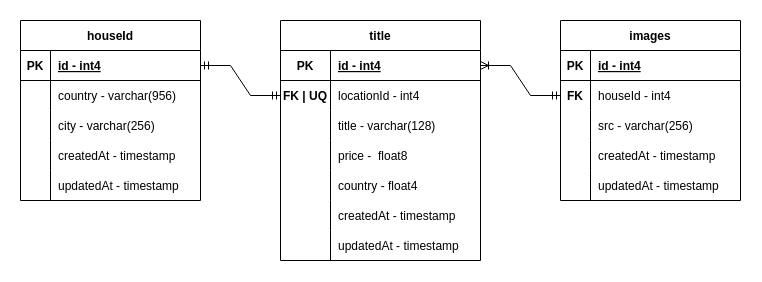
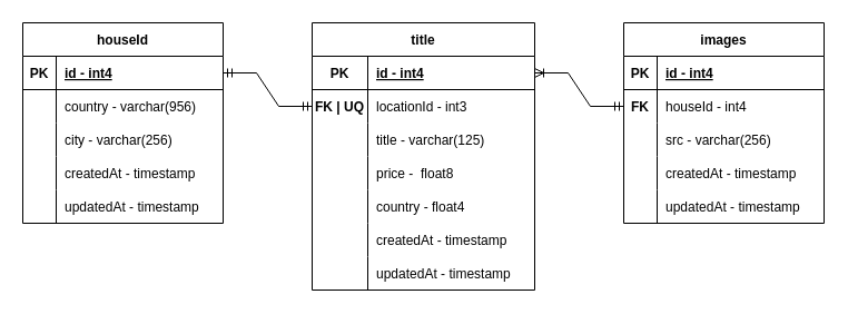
  <mxCell id="0" />
  <mxCell id="1" parent="0" />
  <mxCell id="2" value="houseId" style="shape=table;startSize=30;container=1;collapsible=1;childLayout=tableLayout;fixedRows=1;rowLines=0;fontStyle=1;align=center;resizeLast=1;" vertex="1" parent="1"><mxGeometry x="20" y="20" width="180" height="180" as="geometry"><mxRectangle x="270" y="190" width="230" height="140" as="alternateBounds" /></mxGeometry></mxCell>
  <mxCell id="3" value="" style="shape=tableRow;horizontal=0;startSize=0;swimlaneHead=0;swimlaneBody=0;fillColor=none;collapsible=0;dropTarget=0;points=[[0,0.5],[1,0.5]];portConstraint=eastwest;top=0;left=0;right=0;bottom=1;" vertex="1" parent="2"><mxGeometry y="30" width="180" height="30" as="geometry" /></mxCell>
  <mxCell id="4" value="PK" style="shape=partialRectangle;connectable=0;fillColor=none;top=0;left=0;bottom=0;right=0;fontStyle=1;overflow=hidden;" vertex="1" parent="3"><mxGeometry width="30" height="30" as="geometry"><mxRectangle width="30" height="30" as="alternateBounds" /></mxGeometry></mxCell>
  <mxCell id="5" value="id - int4" style="shape=partialRectangle;connectable=0;fillColor=none;top=0;left=0;bottom=0;right=0;align=left;spacingLeft=6;fontStyle=5;overflow=hidden;" vertex="1" parent="3"><mxGeometry x="30" width="150" height="30" as="geometry"><mxRectangle width="150" height="30" as="alternateBounds" /></mxGeometry></mxCell>
  <mxCell id="6" value="" style="shape=tableRow;horizontal=0;startSize=0;swimlaneHead=0;swimlaneBody=0;fillColor=none;collapsible=0;dropTarget=0;points=[[0,0.5],[1,0.5]];portConstraint=eastwest;top=0;left=0;right=0;bottom=0;" vertex="1" parent="2"><mxGeometry y="60" width="180" height="30" as="geometry" /></mxCell>
  <mxCell id="7" value="" style="shape=partialRectangle;connectable=0;fillColor=none;top=0;left=0;bottom=0;right=0;editable=1;overflow=hidden;" vertex="1" parent="6"><mxGeometry width="30" height="30" as="geometry"><mxRectangle width="30" height="30" as="alternateBounds" /></mxGeometry></mxCell>
  <mxCell id="8" value="country - varchar(956)" style="shape=partialRectangle;connectable=0;fillColor=none;top=0;left=0;bottom=0;right=0;align=left;spacingLeft=6;overflow=hidden;" vertex="1" parent="6"><mxGeometry x="30" width="150" height="30" as="geometry"><mxRectangle width="150" height="30" as="alternateBounds" /></mxGeometry></mxCell>
  <mxCell id="9" value="" style="shape=tableRow;horizontal=0;startSize=0;swimlaneHead=0;swimlaneBody=0;fillColor=none;collapsible=0;dropTarget=0;points=[[0,0.5],[1,0.5]];portConstraint=eastwest;top=0;left=0;right=0;bottom=0;" vertex="1" parent="2"><mxGeometry y="90" width="180" height="30" as="geometry" /></mxCell>
  <mxCell id="10" value="" style="shape=partialRectangle;connectable=0;fillColor=none;top=0;left=0;bottom=0;right=0;editable=1;overflow=hidden;" vertex="1" parent="9"><mxGeometry width="30" height="30" as="geometry"><mxRectangle width="30" height="30" as="alternateBounds" /></mxGeometry></mxCell>
  <mxCell id="11" value="city - varchar(256)" style="shape=partialRectangle;connectable=0;fillColor=none;top=0;left=0;bottom=0;right=0;align=left;spacingLeft=6;overflow=hidden;" vertex="1" parent="9"><mxGeometry x="30" width="150" height="30" as="geometry"><mxRectangle width="150" height="30" as="alternateBounds" /></mxGeometry></mxCell>
  <mxCell id="12" value="" style="shape=tableRow;horizontal=0;startSize=0;swimlaneHead=0;swimlaneBody=0;fillColor=none;collapsible=0;dropTarget=0;points=[[0,0.5],[1,0.5]];portConstraint=eastwest;top=0;left=0;right=0;bottom=0;" vertex="1" parent="2"><mxGeometry y="120" width="180" height="30" as="geometry" /></mxCell>
  <mxCell id="13" value="" style="shape=partialRectangle;connectable=0;fillColor=none;top=0;left=0;bottom=0;right=0;editable=1;overflow=hidden;" vertex="1" parent="12"><mxGeometry width="30" height="30" as="geometry"><mxRectangle width="30" height="30" as="alternateBounds" /></mxGeometry></mxCell>
  <mxCell id="14" value="createdAt - timestamp" style="shape=partialRectangle;connectable=0;fillColor=none;top=0;left=0;bottom=0;right=0;align=left;spacingLeft=6;overflow=hidden;" vertex="1" parent="12"><mxGeometry x="30" width="150" height="30" as="geometry"><mxRectangle width="150" height="30" as="alternateBounds" /></mxGeometry></mxCell>
  <mxCell id="15" value="" style="shape=tableRow;horizontal=0;startSize=0;swimlaneHead=0;swimlaneBody=0;fillColor=none;collapsible=0;dropTarget=0;points=[[0,0.5],[1,0.5]];portConstraint=eastwest;top=0;left=0;right=0;bottom=0;" vertex="1" parent="2"><mxGeometry y="150" width="180" height="30" as="geometry" /></mxCell>
  <mxCell id="16" value="" style="shape=partialRectangle;connectable=0;fillColor=none;top=0;left=0;bottom=0;right=0;editable=1;overflow=hidden;" vertex="1" parent="15"><mxGeometry width="30" height="30" as="geometry"><mxRectangle width="30" height="30" as="alternateBounds" /></mxGeometry></mxCell>
  <mxCell id="17" value="updatedAt - timestamp" style="shape=partialRectangle;connectable=0;fillColor=none;top=0;left=0;bottom=0;right=0;align=left;spacingLeft=6;overflow=hidden;" vertex="1" parent="15"><mxGeometry x="30" width="150" height="30" as="geometry"><mxRectangle width="150" height="30" as="alternateBounds" /></mxGeometry></mxCell>
  <mxCell id="18" value="images" style="shape=table;startSize=30;container=1;collapsible=1;childLayout=tableLayout;fixedRows=1;rowLines=0;fontStyle=1;align=center;resizeLast=1;" vertex="1" parent="1"><mxGeometry x="560" y="20" width="180" height="180" as="geometry"><mxRectangle x="270" y="190" width="230" height="140" as="alternateBounds" /></mxGeometry></mxCell>
  <mxCell id="19" value="" style="shape=tableRow;horizontal=0;startSize=0;swimlaneHead=0;swimlaneBody=0;fillColor=none;collapsible=0;dropTarget=0;points=[[0,0.5],[1,0.5]];portConstraint=eastwest;top=0;left=0;right=0;bottom=1;" vertex="1" parent="18"><mxGeometry y="30" width="180" height="30" as="geometry" /></mxCell>
  <mxCell id="20" value="PK" style="shape=partialRectangle;connectable=0;fillColor=none;top=0;left=0;bottom=0;right=0;fontStyle=1;overflow=hidden;" vertex="1" parent="19"><mxGeometry width="30" height="30" as="geometry"><mxRectangle width="30" height="30" as="alternateBounds" /></mxGeometry></mxCell>
  <mxCell id="21" value="id - int4" style="shape=partialRectangle;connectable=0;fillColor=none;top=0;left=0;bottom=0;right=0;align=left;spacingLeft=6;fontStyle=5;overflow=hidden;" vertex="1" parent="19"><mxGeometry x="30" width="150" height="30" as="geometry"><mxRectangle width="150" height="30" as="alternateBounds" /></mxGeometry></mxCell>
  <mxCell id="22" value="" style="shape=tableRow;horizontal=0;startSize=0;swimlaneHead=0;swimlaneBody=0;fillColor=none;collapsible=0;dropTarget=0;points=[[0,0.5],[1,0.5]];portConstraint=eastwest;top=0;left=0;right=0;bottom=0;" vertex="1" parent="18"><mxGeometry y="60" width="180" height="30" as="geometry" /></mxCell>
  <mxCell id="23" value="FK" style="shape=partialRectangle;connectable=0;fillColor=none;top=0;left=0;bottom=0;right=0;editable=1;overflow=hidden;fontStyle=1" vertex="1" parent="22"><mxGeometry width="30" height="30" as="geometry"><mxRectangle width="30" height="30" as="alternateBounds" /></mxGeometry></mxCell>
  <mxCell id="24" value="houseId - int4" style="shape=partialRectangle;connectable=0;fillColor=none;top=0;left=0;bottom=0;right=0;align=left;spacingLeft=6;overflow=hidden;" vertex="1" parent="22"><mxGeometry x="30" width="150" height="30" as="geometry"><mxRectangle width="150" height="30" as="alternateBounds" /></mxGeometry></mxCell>
  <mxCell id="25" value="" style="shape=tableRow;horizontal=0;startSize=0;swimlaneHead=0;swimlaneBody=0;fillColor=none;collapsible=0;dropTarget=0;points=[[0,0.5],[1,0.5]];portConstraint=eastwest;top=0;left=0;right=0;bottom=0;" vertex="1" parent="18"><mxGeometry y="90" width="180" height="30" as="geometry" /></mxCell>
  <mxCell id="26" value="" style="shape=partialRectangle;connectable=0;fillColor=none;top=0;left=0;bottom=0;right=0;editable=1;overflow=hidden;" vertex="1" parent="25"><mxGeometry width="30" height="30" as="geometry"><mxRectangle width="30" height="30" as="alternateBounds" /></mxGeometry></mxCell>
  <mxCell id="27" value="src - varchar(256)" style="shape=partialRectangle;connectable=0;fillColor=none;top=0;left=0;bottom=0;right=0;align=left;spacingLeft=6;overflow=hidden;" vertex="1" parent="25"><mxGeometry x="30" width="150" height="30" as="geometry"><mxRectangle width="150" height="30" as="alternateBounds" /></mxGeometry></mxCell>
  <mxCell id="28" value="" style="shape=tableRow;horizontal=0;startSize=0;swimlaneHead=0;swimlaneBody=0;fillColor=none;collapsible=0;dropTarget=0;points=[[0,0.5],[1,0.5]];portConstraint=eastwest;top=0;left=0;right=0;bottom=0;" vertex="1" parent="18"><mxGeometry y="120" width="180" height="30" as="geometry" /></mxCell>
  <mxCell id="29" value="" style="shape=partialRectangle;connectable=0;fillColor=none;top=0;left=0;bottom=0;right=0;editable=1;overflow=hidden;" vertex="1" parent="28"><mxGeometry width="30" height="30" as="geometry"><mxRectangle width="30" height="30" as="alternateBounds" /></mxGeometry></mxCell>
  <mxCell id="30" value="createdAt - timestamp" style="shape=partialRectangle;connectable=0;fillColor=none;top=0;left=0;bottom=0;right=0;align=left;spacingLeft=6;overflow=hidden;" vertex="1" parent="28"><mxGeometry x="30" width="150" height="30" as="geometry"><mxRectangle width="150" height="30" as="alternateBounds" /></mxGeometry></mxCell>
  <mxCell id="31" value="" style="shape=tableRow;horizontal=0;startSize=0;swimlaneHead=0;swimlaneBody=0;fillColor=none;collapsible=0;dropTarget=0;points=[[0,0.5],[1,0.5]];portConstraint=eastwest;top=0;left=0;right=0;bottom=0;" vertex="1" parent="18"><mxGeometry y="150" width="180" height="30" as="geometry" /></mxCell>
  <mxCell id="32" value="" style="shape=partialRectangle;connectable=0;fillColor=none;top=0;left=0;bottom=0;right=0;editable=1;overflow=hidden;" vertex="1" parent="31"><mxGeometry width="30" height="30" as="geometry"><mxRectangle width="30" height="30" as="alternateBounds" /></mxGeometry></mxCell>
  <mxCell id="33" value="updatedAt - timestamp" style="shape=partialRectangle;connectable=0;fillColor=none;top=0;left=0;bottom=0;right=0;align=left;spacingLeft=6;overflow=hidden;" vertex="1" parent="31"><mxGeometry x="30" width="150" height="30" as="geometry"><mxRectangle width="150" height="30" as="alternateBounds" /></mxGeometry></mxCell>
  <mxCell id="34" value="title" style="shape=table;startSize=30;container=1;collapsible=1;childLayout=tableLayout;fixedRows=1;rowLines=0;fontStyle=1;align=center;resizeLast=1;" vertex="1" parent="1"><mxGeometry x="280" y="20" width="200" height="240" as="geometry"><mxRectangle x="270" y="190" width="230" height="140" as="alternateBounds" /></mxGeometry></mxCell>
  <mxCell id="35" value="" style="shape=tableRow;horizontal=0;startSize=0;swimlaneHead=0;swimlaneBody=0;fillColor=none;collapsible=0;dropTarget=0;points=[[0,0.5],[1,0.5]];portConstraint=eastwest;top=0;left=0;right=0;bottom=1;" vertex="1" parent="34"><mxGeometry y="30" width="200" height="30" as="geometry" /></mxCell>
  <mxCell id="36" value="PK" style="shape=partialRectangle;connectable=0;fillColor=none;top=0;left=0;bottom=0;right=0;fontStyle=1;overflow=hidden;" vertex="1" parent="35"><mxGeometry width="50" height="30" as="geometry"><mxRectangle width="50" height="30" as="alternateBounds" /></mxGeometry></mxCell>
  <mxCell id="37" value="id - int4" style="shape=partialRectangle;connectable=0;fillColor=none;top=0;left=0;bottom=0;right=0;align=left;spacingLeft=6;fontStyle=5;overflow=hidden;" vertex="1" parent="35"><mxGeometry x="50" width="150" height="30" as="geometry"><mxRectangle width="150" height="30" as="alternateBounds" /></mxGeometry></mxCell>
  <mxCell id="38" value="" style="shape=tableRow;horizontal=0;startSize=0;swimlaneHead=0;swimlaneBody=0;fillColor=none;collapsible=0;dropTarget=0;points=[[0,0.5],[1,0.5]];portConstraint=eastwest;top=0;left=0;right=0;bottom=0;" vertex="1" parent="34"><mxGeometry y="60" width="200" height="30" as="geometry" /></mxCell>
  <mxCell id="39" value="FK | UQ" style="shape=partialRectangle;connectable=0;fillColor=none;top=0;left=0;bottom=0;right=0;editable=1;overflow=hidden;fontStyle=1" vertex="1" parent="38"><mxGeometry width="50" height="30" as="geometry"><mxRectangle width="50" height="30" as="alternateBounds" /></mxGeometry></mxCell>
- <mxCell id="40" value="locationId - int4" style="shape=partialRectangle;connectable=0;fillColor=none;top=0;left=0;bottom=0;right=0;align=left;spacingLeft=6;overflow=hidden;" vertex="1" parent="38"><mxGeometry x="50" width="150" height="30" as="geometry"><mxRectangle width="150" height="30" as="alternateBounds" /></mxGeometry></mxCell>
+ <mxCell id="40" value="locationId - int3" style="shape=partialRectangle;connectable=0;fillColor=none;top=0;left=0;bottom=0;right=0;align=left;spacingLeft=6;overflow=hidden;" vertex="1" parent="38"><mxGeometry x="50" width="150" height="30" as="geometry"><mxRectangle width="150" height="30" as="alternateBounds" /></mxGeometry></mxCell>
  <mxCell id="41" value="" style="shape=tableRow;horizontal=0;startSize=0;swimlaneHead=0;swimlaneBody=0;fillColor=none;collapsible=0;dropTarget=0;points=[[0,0.5],[1,0.5]];portConstraint=eastwest;top=0;left=0;right=0;bottom=0;" vertex="1" parent="34"><mxGeometry y="90" width="200" height="30" as="geometry" /></mxCell>
  <mxCell id="42" value="" style="shape=partialRectangle;connectable=0;fillColor=none;top=0;left=0;bottom=0;right=0;editable=1;overflow=hidden;" vertex="1" parent="41"><mxGeometry width="50" height="30" as="geometry"><mxRectangle width="50" height="30" as="alternateBounds" /></mxGeometry></mxCell>
- <mxCell id="43" value="title - varchar(128)" style="shape=partialRectangle;connectable=0;fillColor=none;top=0;left=0;bottom=0;right=0;align=left;spacingLeft=6;overflow=hidden;" vertex="1" parent="41"><mxGeometry x="50" width="150" height="30" as="geometry"><mxRectangle width="150" height="30" as="alternateBounds" /></mxGeometry></mxCell>
+ <mxCell id="43" value="title - varchar(125)" style="shape=partialRectangle;connectable=0;fillColor=none;top=0;left=0;bottom=0;right=0;align=left;spacingLeft=6;overflow=hidden;" vertex="1" parent="41"><mxGeometry x="50" width="150" height="30" as="geometry"><mxRectangle width="150" height="30" as="alternateBounds" /></mxGeometry></mxCell>
  <mxCell id="44" value="" style="shape=tableRow;horizontal=0;startSize=0;swimlaneHead=0;swimlaneBody=0;fillColor=none;collapsible=0;dropTarget=0;points=[[0,0.5],[1,0.5]];portConstraint=eastwest;top=0;left=0;right=0;bottom=0;" vertex="1" parent="34"><mxGeometry y="120" width="200" height="30" as="geometry" /></mxCell>
  <mxCell id="45" value="" style="shape=partialRectangle;connectable=0;fillColor=none;top=0;left=0;bottom=0;right=0;editable=1;overflow=hidden;" vertex="1" parent="44"><mxGeometry width="50" height="30" as="geometry"><mxRectangle width="50" height="30" as="alternateBounds" /></mxGeometry></mxCell>
  <mxCell id="46" value="price -  float8" style="shape=partialRectangle;connectable=0;fillColor=none;top=0;left=0;bottom=0;right=0;align=left;spacingLeft=6;overflow=hidden;" vertex="1" parent="44"><mxGeometry x="50" width="150" height="30" as="geometry"><mxRectangle width="150" height="30" as="alternateBounds" /></mxGeometry></mxCell>
  <mxCell id="47" value="" style="shape=tableRow;horizontal=0;startSize=0;swimlaneHead=0;swimlaneBody=0;fillColor=none;collapsible=0;dropTarget=0;points=[[0,0.5],[1,0.5]];portConstraint=eastwest;top=0;left=0;right=0;bottom=0;" vertex="1" parent="34"><mxGeometry y="150" width="200" height="30" as="geometry" /></mxCell>
  <mxCell id="48" value="" style="shape=partialRectangle;connectable=0;fillColor=none;top=0;left=0;bottom=0;right=0;editable=1;overflow=hidden;" vertex="1" parent="47"><mxGeometry width="50" height="30" as="geometry"><mxRectangle width="50" height="30" as="alternateBounds" /></mxGeometry></mxCell>
  <mxCell id="49" value="country - float4" style="shape=partialRectangle;connectable=0;fillColor=none;top=0;left=0;bottom=0;right=0;align=left;spacingLeft=6;overflow=hidden;" vertex="1" parent="47"><mxGeometry x="50" width="150" height="30" as="geometry"><mxRectangle width="150" height="30" as="alternateBounds" /></mxGeometry></mxCell>
  <mxCell id="50" value="" style="shape=tableRow;horizontal=0;startSize=0;swimlaneHead=0;swimlaneBody=0;fillColor=none;collapsible=0;dropTarget=0;points=[[0,0.5],[1,0.5]];portConstraint=eastwest;top=0;left=0;right=0;bottom=0;" vertex="1" parent="34"><mxGeometry y="180" width="200" height="30" as="geometry" /></mxCell>
  <mxCell id="51" value="" style="shape=partialRectangle;connectable=0;fillColor=none;top=0;left=0;bottom=0;right=0;editable=1;overflow=hidden;" vertex="1" parent="50"><mxGeometry width="50" height="30" as="geometry"><mxRectangle width="50" height="30" as="alternateBounds" /></mxGeometry></mxCell>
  <mxCell id="52" value="createdAt - timestamp" style="shape=partialRectangle;connectable=0;fillColor=none;top=0;left=0;bottom=0;right=0;align=left;spacingLeft=6;overflow=hidden;" vertex="1" parent="50"><mxGeometry x="50" width="150" height="30" as="geometry"><mxRectangle width="150" height="30" as="alternateBounds" /></mxGeometry></mxCell>
  <mxCell id="53" value="" style="shape=tableRow;horizontal=0;startSize=0;swimlaneHead=0;swimlaneBody=0;fillColor=none;collapsible=0;dropTarget=0;points=[[0,0.5],[1,0.5]];portConstraint=eastwest;top=0;left=0;right=0;bottom=0;" vertex="1" parent="34"><mxGeometry y="210" width="200" height="30" as="geometry" /></mxCell>
  <mxCell id="54" value="" style="shape=partialRectangle;connectable=0;fillColor=none;top=0;left=0;bottom=0;right=0;editable=1;overflow=hidden;" vertex="1" parent="53"><mxGeometry width="50" height="30" as="geometry"><mxRectangle width="50" height="30" as="alternateBounds" /></mxGeometry></mxCell>
  <mxCell id="55" value="updatedAt - timestamp" style="shape=partialRectangle;connectable=0;fillColor=none;top=0;left=0;bottom=0;right=0;align=left;spacingLeft=6;overflow=hidden;" vertex="1" parent="53"><mxGeometry x="50" width="150" height="30" as="geometry"><mxRectangle width="150" height="30" as="alternateBounds" /></mxGeometry></mxCell>
  <mxCell id="56" value="" style="edgeStyle=entityRelationEdgeStyle;fontSize=12;html=1;endArrow=ERmandOne;startArrow=ERmandOne;rounded=0;" edge="1" parent="1" source="3" target="38"><mxGeometry width="100" height="100" relative="1" as="geometry"><mxPoint x="80" y="340" as="sourcePoint" /><mxPoint x="180" y="240" as="targetPoint" /></mxGeometry></mxCell>
  <mxCell id="57" value="" style="edgeStyle=entityRelationEdgeStyle;fontSize=12;html=1;endArrow=ERoneToMany;startArrow=ERmandOne;rounded=0;" edge="1" parent="1" source="22" target="35"><mxGeometry width="100" height="100" relative="1" as="geometry"><mxPoint x="70" y="340" as="sourcePoint" /><mxPoint x="170" y="240" as="targetPoint" /></mxGeometry></mxCell>
